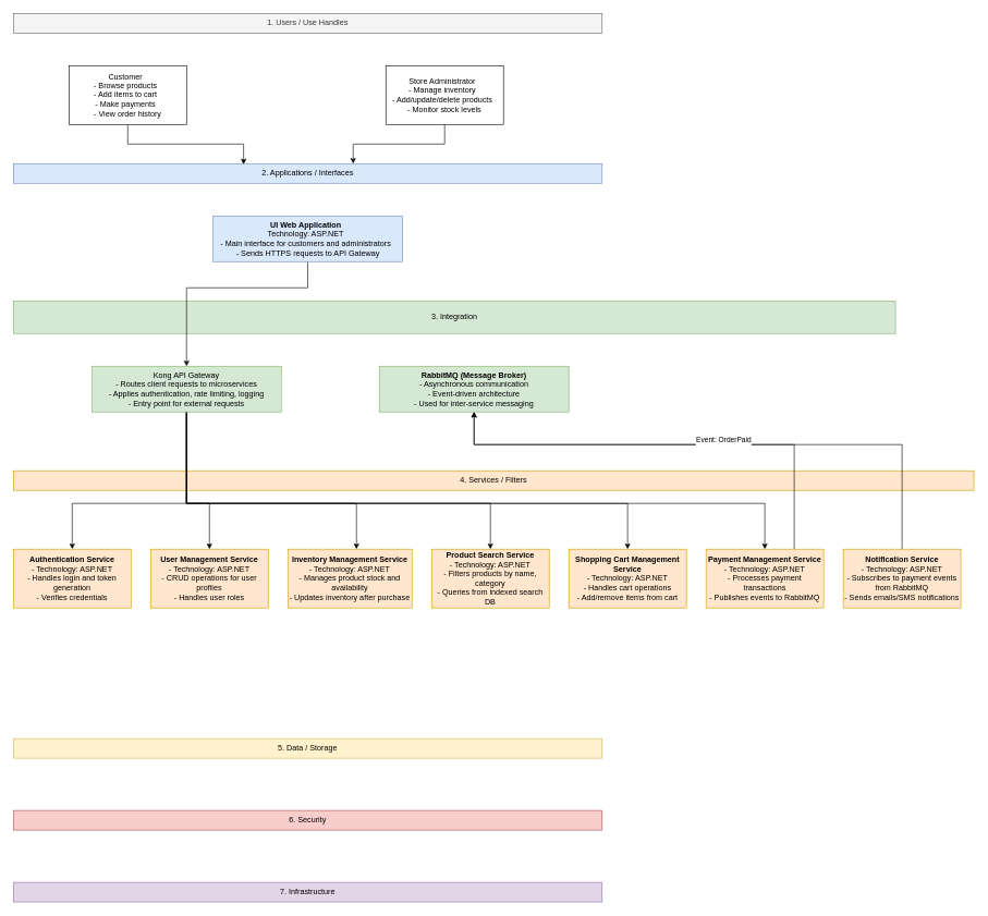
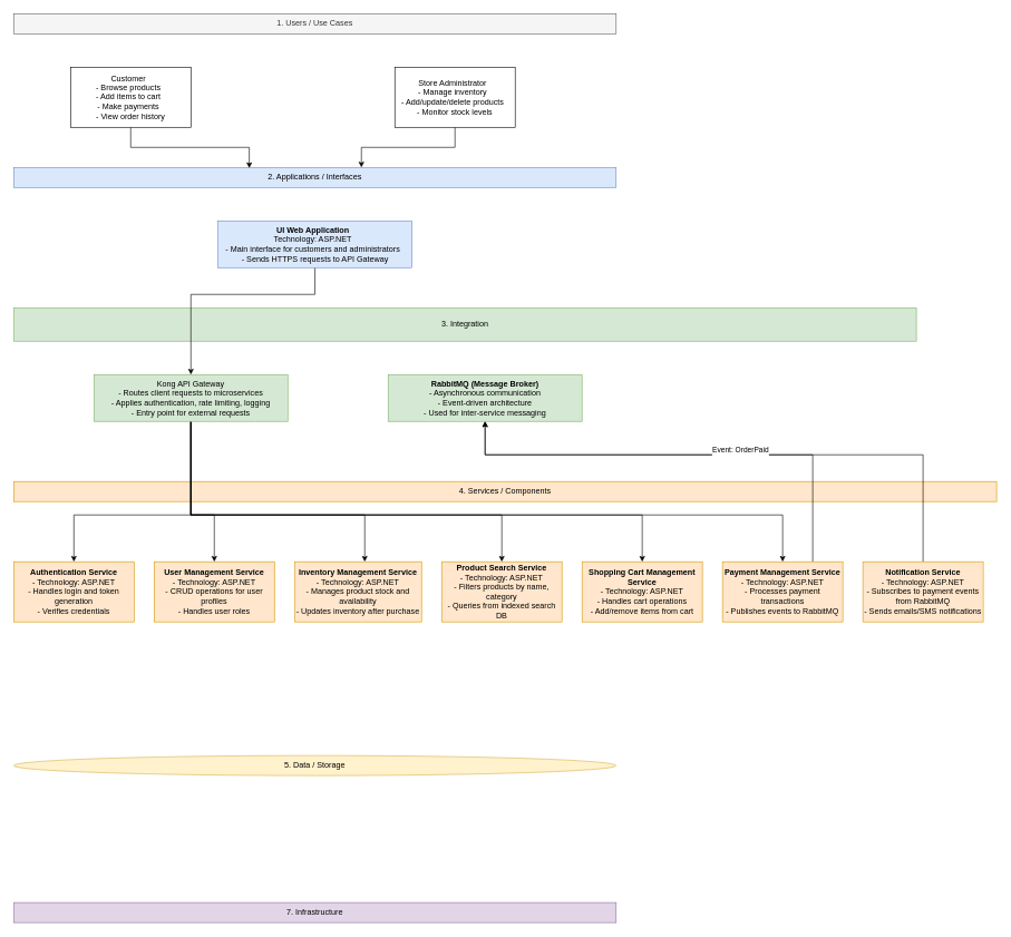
  <mxCell id="0" />
  <mxCell id="1" parent="0" />
- <mxCell id="2" value="1. Users / Use Handles" style="rounded=0;whiteSpace=wrap;html=1;fillColor=#f5f5f5;fontColor=#333333;strokeColor=#666666;" parent="1" vertex="1"><mxGeometry x="20" y="20" width="901" height="30" as="geometry" /></mxCell>
+ <mxCell id="2" value="1. Users / Use Cases" style="rounded=0;whiteSpace=wrap;html=1;fillColor=#f5f5f5;fontColor=#333333;strokeColor=#666666;" parent="1" vertex="1"><mxGeometry x="20" y="20" width="901" height="30" as="geometry" /></mxCell>
  <mxCell id="3" value="&lt;div&gt;2. Applications / Interfaces&lt;/div&gt;" style="rounded=0;whiteSpace=wrap;html=1;fillColor=#dae8fc;strokeColor=#6c8ebf;" parent="1" vertex="1"><mxGeometry x="20" y="250" width="901" height="30" as="geometry" /></mxCell>
  <mxCell id="4" value="&lt;div&gt;3. Integration&lt;/div&gt;" style="rounded=0;whiteSpace=wrap;html=1;fillColor=#d5e8d4;strokeColor=#82b366;" parent="1" vertex="1"><mxGeometry x="20" y="460" width="1350" height="50" as="geometry" /></mxCell>
- <mxCell id="5" value="5. Data / Storage" style="rounded=0;whiteSpace=wrap;html=1;fillColor=#fff2cc;strokeColor=#d6b656;" parent="1" vertex="1"><mxGeometry x="20" y="1130" width="901" height="30" as="geometry" /></mxCell>
- <mxCell id="6" value="4. Services / Filters" style="rounded=0;whiteSpace=wrap;html=1;fillColor=#ffe6cc;strokeColor=#d79b00;" parent="1" vertex="1"><mxGeometry x="20" y="720" width="1470" height="30" as="geometry" /></mxCell>
- <mxCell id="7" value="6. Security" style="rounded=0;whiteSpace=wrap;html=1;fillColor=#f8cecc;strokeColor=#b85450;" parent="1" vertex="1"><mxGeometry x="20" y="1240" width="901" height="30" as="geometry" /></mxCell>
+ <mxCell id="5" value="5. Data / Storage" style="ellipse;whiteSpace=wrap;html=1;fillColor=#fff2cc;strokeColor=#d6b656;" parent="1" vertex="1"><mxGeometry x="20" y="1130" width="901" height="30" as="geometry" /></mxCell>
+ <mxCell id="6" value="4. Services / Components" style="rounded=0;whiteSpace=wrap;html=1;fillColor=#ffe6cc;strokeColor=#d79b00;" parent="1" vertex="1"><mxGeometry x="20" y="720" width="1470" height="30" as="geometry" /></mxCell>
  <mxCell id="8" value="7. Infrastructure" style="rounded=0;whiteSpace=wrap;html=1;fillColor=#e1d5e7;strokeColor=#9673a6;" parent="1" vertex="1"><mxGeometry x="20" y="1350" width="901" height="30" as="geometry" /></mxCell>
  <mxCell id="9" style="edgeStyle=orthogonalEdgeStyle;rounded=0;orthogonalLoop=1;jettySize=auto;html=1;entryX=0.391;entryY=0.033;entryDx=0;entryDy=0;entryPerimeter=0;" edge="1" parent="1" source="10" target="3"><mxGeometry relative="1" as="geometry" /></mxCell>
  <mxCell id="10" value="&lt;div&gt;Customer&amp;nbsp;&amp;nbsp;&lt;/div&gt;&lt;div&gt;- Browse products&amp;nbsp;&amp;nbsp;&lt;/div&gt;&lt;div&gt;- Add items to cart&amp;nbsp;&amp;nbsp;&lt;/div&gt;&lt;div&gt;- Make payments&amp;nbsp;&amp;nbsp;&lt;/div&gt;&lt;div&gt;- View order history&lt;/div&gt;" style="whiteSpace=wrap;html=1;" vertex="1" parent="1"><mxGeometry x="105" y="100" width="180" height="90" as="geometry" /></mxCell>
  <mxCell id="11" style="edgeStyle=orthogonalEdgeStyle;rounded=0;orthogonalLoop=1;jettySize=auto;html=1;exitX=0.5;exitY=1;exitDx=0;exitDy=0;" edge="1" parent="1" source="12"><mxGeometry relative="1" as="geometry"><mxPoint x="540" y="250" as="targetPoint" /><Array as="points"><mxPoint x="680" y="220" /><mxPoint x="540" y="220" /><mxPoint x="540" y="250" /></Array></mxGeometry></mxCell>
  <mxCell id="12" value="&lt;div&gt;Store Administrator&amp;nbsp;&amp;nbsp;&lt;/div&gt;&lt;div&gt;- Manage inventory&amp;nbsp;&amp;nbsp;&lt;/div&gt;&lt;div&gt;- Add/update/delete products&amp;nbsp;&amp;nbsp;&lt;/div&gt;&lt;div&gt;- Monitor stock levels&lt;/div&gt;" style="whiteSpace=wrap;html=1;" vertex="1" parent="1"><mxGeometry x="590" y="100" width="180" height="90" as="geometry" /></mxCell>
  <mxCell id="13" style="edgeStyle=orthogonalEdgeStyle;rounded=0;orthogonalLoop=1;jettySize=auto;html=1;exitX=0.5;exitY=1;exitDx=0;exitDy=0;" edge="1" parent="1" source="14" target="21"><mxGeometry relative="1" as="geometry"><Array as="points"><mxPoint x="471" y="440" /><mxPoint x="285" y="440" /></Array></mxGeometry></mxCell>
  <mxCell id="14" value="&lt;div&gt;&lt;b&gt;UI Web Application&amp;nbsp;&amp;nbsp;&lt;/b&gt;&lt;/div&gt;&lt;div&gt;Technology: ASP.NET&amp;nbsp;&amp;nbsp;&lt;/div&gt;&lt;div&gt;- Main interface for customers and administrators&amp;nbsp;&amp;nbsp;&lt;/div&gt;&lt;div&gt;- Sends HTTPS requests to API Gateway&lt;/div&gt;" style="whiteSpace=wrap;html=1;fillColor=#dae8fc;strokeColor=#6c8ebf;" vertex="1" parent="1"><mxGeometry x="325.5" y="330" width="290" height="70" as="geometry" /></mxCell>
  <mxCell id="15" style="edgeStyle=orthogonalEdgeStyle;rounded=0;orthogonalLoop=1;jettySize=auto;html=1;entryX=0.5;entryY=0;entryDx=0;entryDy=0;" edge="1" parent="1" source="21" target="23"><mxGeometry relative="1" as="geometry"><Array as="points"><mxPoint x="285" y="770" /><mxPoint x="110" y="770" /></Array></mxGeometry></mxCell>
  <mxCell id="16" style="edgeStyle=orthogonalEdgeStyle;rounded=0;orthogonalLoop=1;jettySize=auto;html=1;entryX=0.5;entryY=0;entryDx=0;entryDy=0;" edge="1" parent="1" source="21" target="24"><mxGeometry relative="1" as="geometry"><Array as="points"><mxPoint x="285" y="770" /><mxPoint x="320" y="770" /></Array></mxGeometry></mxCell>
  <mxCell id="17" style="edgeStyle=orthogonalEdgeStyle;rounded=0;orthogonalLoop=1;jettySize=auto;html=1;" edge="1" parent="1" source="21" target="25"><mxGeometry relative="1" as="geometry"><Array as="points"><mxPoint x="285" y="770" /><mxPoint x="545" y="770" /></Array></mxGeometry></mxCell>
  <mxCell id="18" style="edgeStyle=orthogonalEdgeStyle;rounded=0;orthogonalLoop=1;jettySize=auto;html=1;" edge="1" parent="1" source="21" target="26"><mxGeometry relative="1" as="geometry"><Array as="points"><mxPoint x="285" y="770" /><mxPoint x="750" y="770" /></Array></mxGeometry></mxCell>
  <mxCell id="19" style="edgeStyle=orthogonalEdgeStyle;rounded=0;orthogonalLoop=1;jettySize=auto;html=1;" edge="1" parent="1" source="21" target="27"><mxGeometry relative="1" as="geometry"><Array as="points"><mxPoint x="285" y="770" /><mxPoint x="960" y="770" /></Array></mxGeometry></mxCell>
  <mxCell id="20" style="edgeStyle=orthogonalEdgeStyle;rounded=0;orthogonalLoop=1;jettySize=auto;html=1;" edge="1" parent="1" source="21" target="29"><mxGeometry relative="1" as="geometry"><Array as="points"><mxPoint x="285" y="770" /><mxPoint x="1170" y="770" /></Array></mxGeometry></mxCell>
  <mxCell id="21" value="&lt;div&gt;Kong API Gateway&lt;/div&gt;&lt;div&gt;- Routes client requests to microservices&lt;/div&gt;&lt;div&gt;- Applies authentication, rate limiting, logging&lt;/div&gt;&lt;div&gt;- Entry point for external requests&lt;/div&gt;" style="whiteSpace=wrap;html=1;fillColor=#d5e8d4;strokeColor=#82b366;" vertex="1" parent="1"><mxGeometry x="140" y="560" width="290" height="70" as="geometry" /></mxCell>
  <mxCell id="22" value="&lt;div&gt;&lt;b&gt;RabbitMQ (Message Broker)&lt;/b&gt;&lt;/div&gt;&lt;div&gt;- Asynchronous communication&lt;/div&gt;&lt;div&gt;- Event-driven architecture&lt;/div&gt;&lt;div&gt;- Used for inter-service messaging&lt;/div&gt;" style="whiteSpace=wrap;html=1;fillColor=#d5e8d4;strokeColor=#82b366;" vertex="1" parent="1"><mxGeometry x="580" y="560" width="290" height="70" as="geometry" /></mxCell>
  <mxCell id="23" value="&lt;div&gt;&lt;b&gt;Authentication Service&lt;/b&gt;&lt;/div&gt;&lt;div&gt;- Technology: ASP.NET&lt;/div&gt;&lt;div&gt;- Handles login and token generation&lt;/div&gt;&lt;div&gt;- Verifies credentials&lt;/div&gt;" style="whiteSpace=wrap;html=1;fillColor=#ffe6cc;strokeColor=#d79b00;" vertex="1" parent="1"><mxGeometry x="20" y="840" width="180" height="90" as="geometry" /></mxCell>
  <mxCell id="24" value="&lt;div&gt;&lt;b&gt;User Management Service&lt;/b&gt;&lt;/div&gt;&lt;div&gt;- Technology: ASP.NET&lt;/div&gt;&lt;div&gt;- CRUD operations for user profiles&lt;/div&gt;&lt;div&gt;- Handles user roles&lt;/div&gt;" style="whiteSpace=wrap;html=1;fillColor=#ffe6cc;strokeColor=#d79b00;" vertex="1" parent="1"><mxGeometry x="230" y="840" width="180" height="90" as="geometry" /></mxCell>
  <mxCell id="25" value="&lt;div&gt;&lt;b&gt;Inventory Management Service&lt;/b&gt;&lt;/div&gt;&lt;div&gt;- Technology: ASP.NET&lt;/div&gt;&lt;div&gt;- Manages product stock and availability&lt;/div&gt;&lt;div&gt;- Updates inventory after purchase&lt;/div&gt;" style="whiteSpace=wrap;html=1;fillColor=#ffe6cc;strokeColor=#d79b00;" vertex="1" parent="1"><mxGeometry x="440" y="840" width="190" height="90" as="geometry" /></mxCell>
  <mxCell id="26" value="&lt;div&gt;&lt;b&gt;Product Search Service&lt;/b&gt;&lt;/div&gt;&lt;div&gt;- Technology: ASP.NET&lt;/div&gt;&lt;div&gt;- Filters products by name, category&lt;/div&gt;&lt;div&gt;- Queries from indexed search DB&lt;/div&gt;" style="whiteSpace=wrap;html=1;fillColor=#ffe6cc;strokeColor=#d79b00;" vertex="1" parent="1"><mxGeometry x="660" y="840" width="180" height="90" as="geometry" /></mxCell>
  <mxCell id="27" value="&lt;div&gt;&lt;b&gt;Shopping Cart Management Service&lt;/b&gt;&lt;/div&gt;&lt;div&gt;- Technology: ASP.NET&lt;/div&gt;&lt;div&gt;- Handles cart operations&lt;/div&gt;&lt;div&gt;- Add/remove items from cart&lt;/div&gt;" style="whiteSpace=wrap;html=1;fillColor=#ffe6cc;strokeColor=#d79b00;" vertex="1" parent="1"><mxGeometry x="870" y="840" width="180" height="90" as="geometry" /></mxCell>
  <mxCell id="28" style="edgeStyle=orthogonalEdgeStyle;rounded=0;orthogonalLoop=1;jettySize=auto;html=1;exitX=0.75;exitY=0;exitDx=0;exitDy=0;" edge="1" parent="1" source="29" target="22"><mxGeometry relative="1" as="geometry"><Array as="points"><mxPoint x="1215" y="680" /><mxPoint x="725" y="680" /></Array></mxGeometry></mxCell>
  <mxCell id="29" value="&lt;div&gt;&lt;b&gt;Payment Management Service&lt;/b&gt;&lt;/div&gt;&lt;div&gt;- Technology: ASP.NET&lt;/div&gt;&lt;div&gt;- Processes payment transactions&lt;/div&gt;&lt;div&gt;- Publishes events to RabbitMQ&lt;/div&gt;" style="whiteSpace=wrap;html=1;fillColor=#ffe6cc;strokeColor=#d79b00;" vertex="1" parent="1"><mxGeometry x="1080" y="840" width="180" height="90" as="geometry" /></mxCell>
  <mxCell id="30" value="&#10;Event: OrderPaid&#10;&#10;" style="edgeStyle=orthogonalEdgeStyle;rounded=0;orthogonalLoop=1;jettySize=auto;html=1;" edge="1" parent="1" source="31" target="22"><mxGeometry relative="1" as="geometry"><Array as="points"><mxPoint x="1380" y="680" /><mxPoint x="725" y="680" /></Array></mxGeometry></mxCell>
  <mxCell id="31" value="&lt;div&gt;&lt;b&gt;Notification Service&lt;/b&gt;&lt;/div&gt;&lt;div&gt;- Technology: ASP.NET&lt;/div&gt;&lt;div&gt;- Subscribes to payment events from RabbitMQ&lt;/div&gt;&lt;div&gt;- Sends emails/SMS notifications&lt;/div&gt;" style="whiteSpace=wrap;html=1;fillColor=#ffe6cc;strokeColor=#d79b00;" vertex="1" parent="1"><mxGeometry x="1290" y="840" width="180" height="90" as="geometry" /></mxCell>
